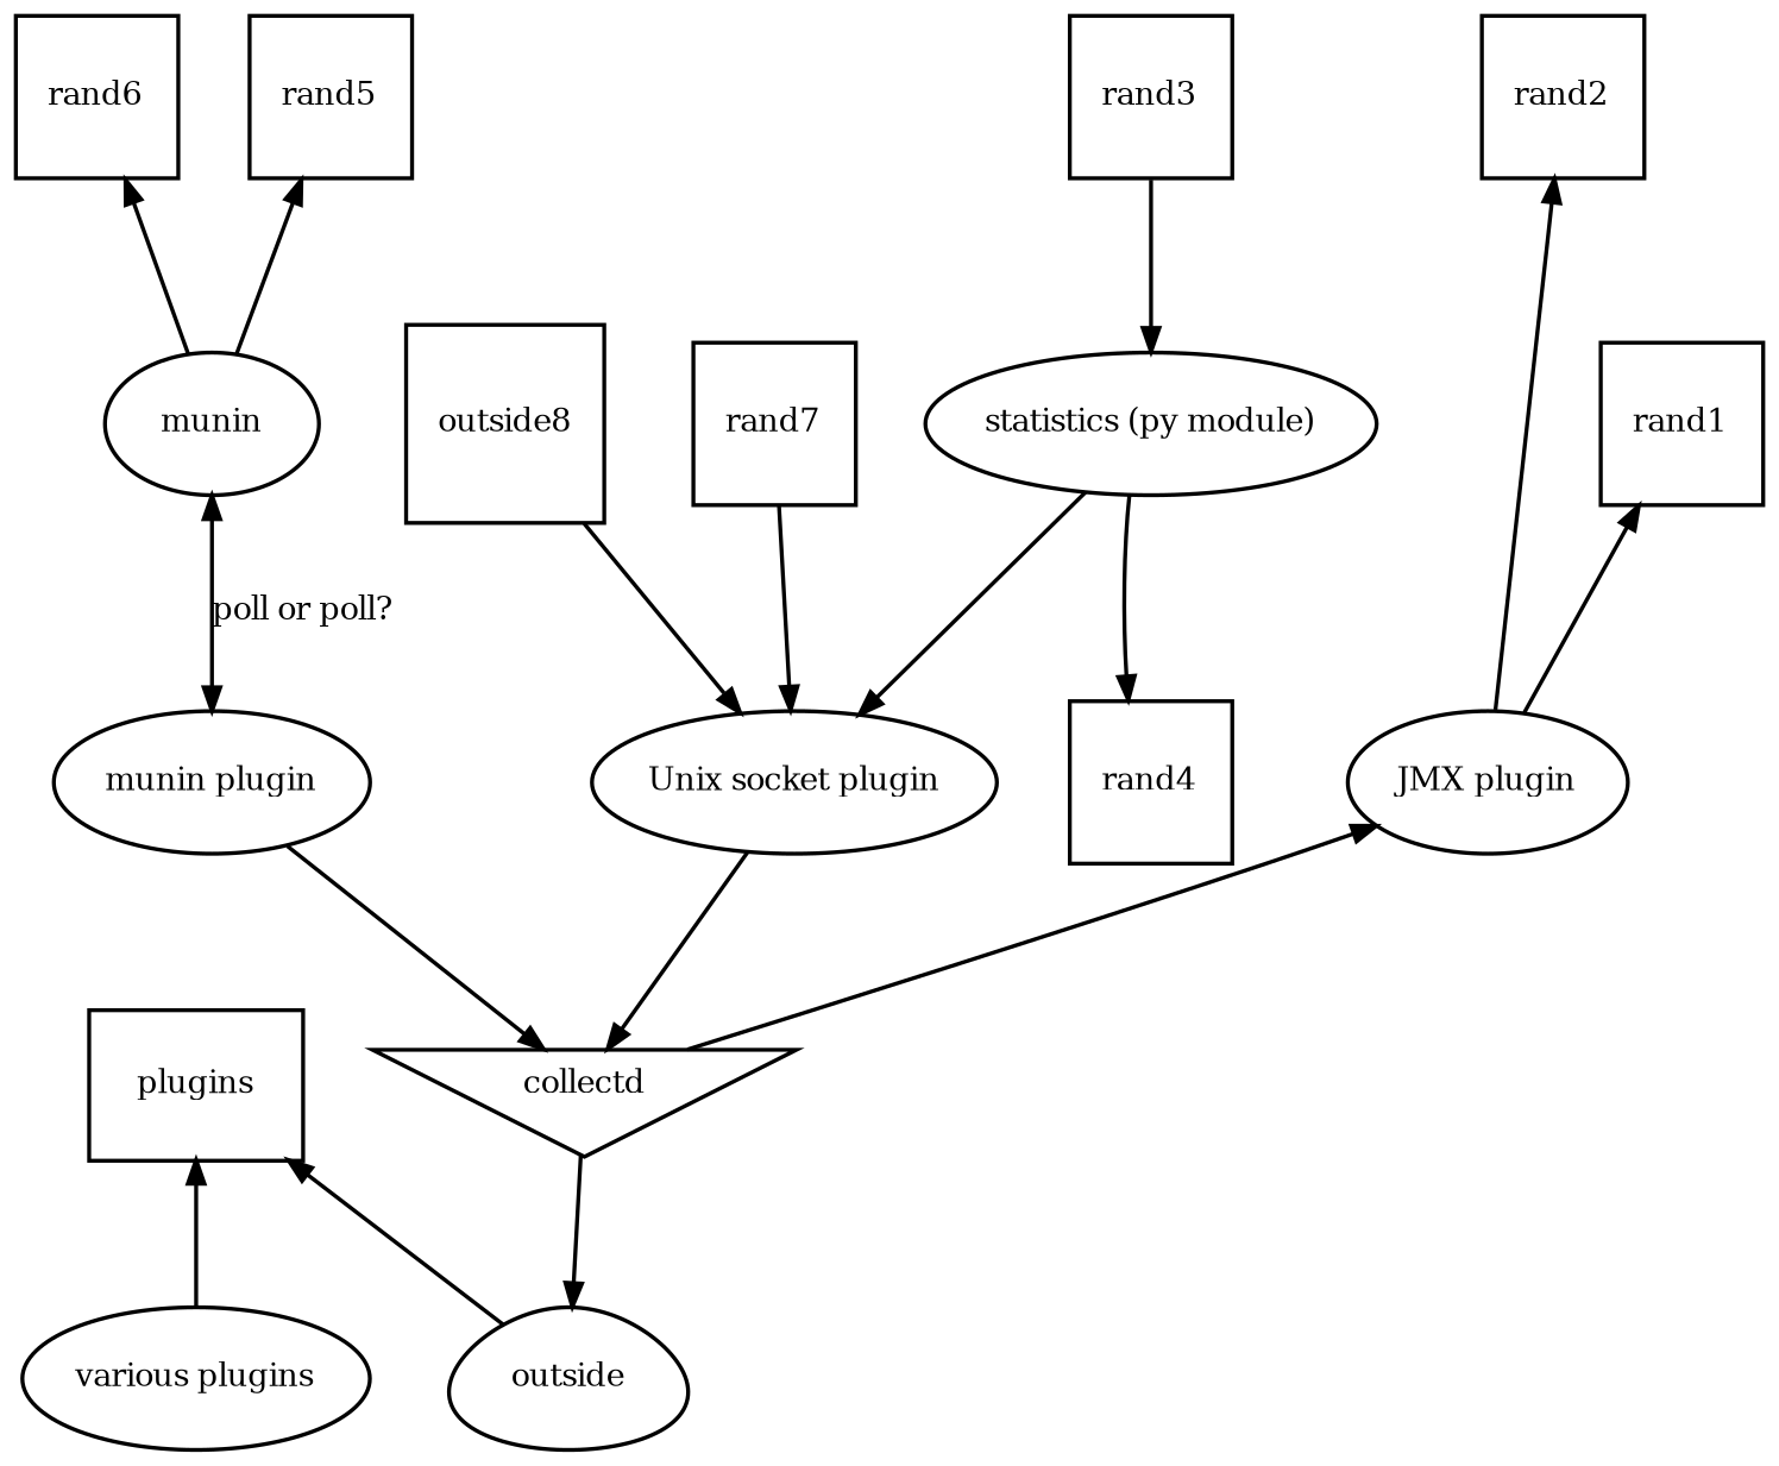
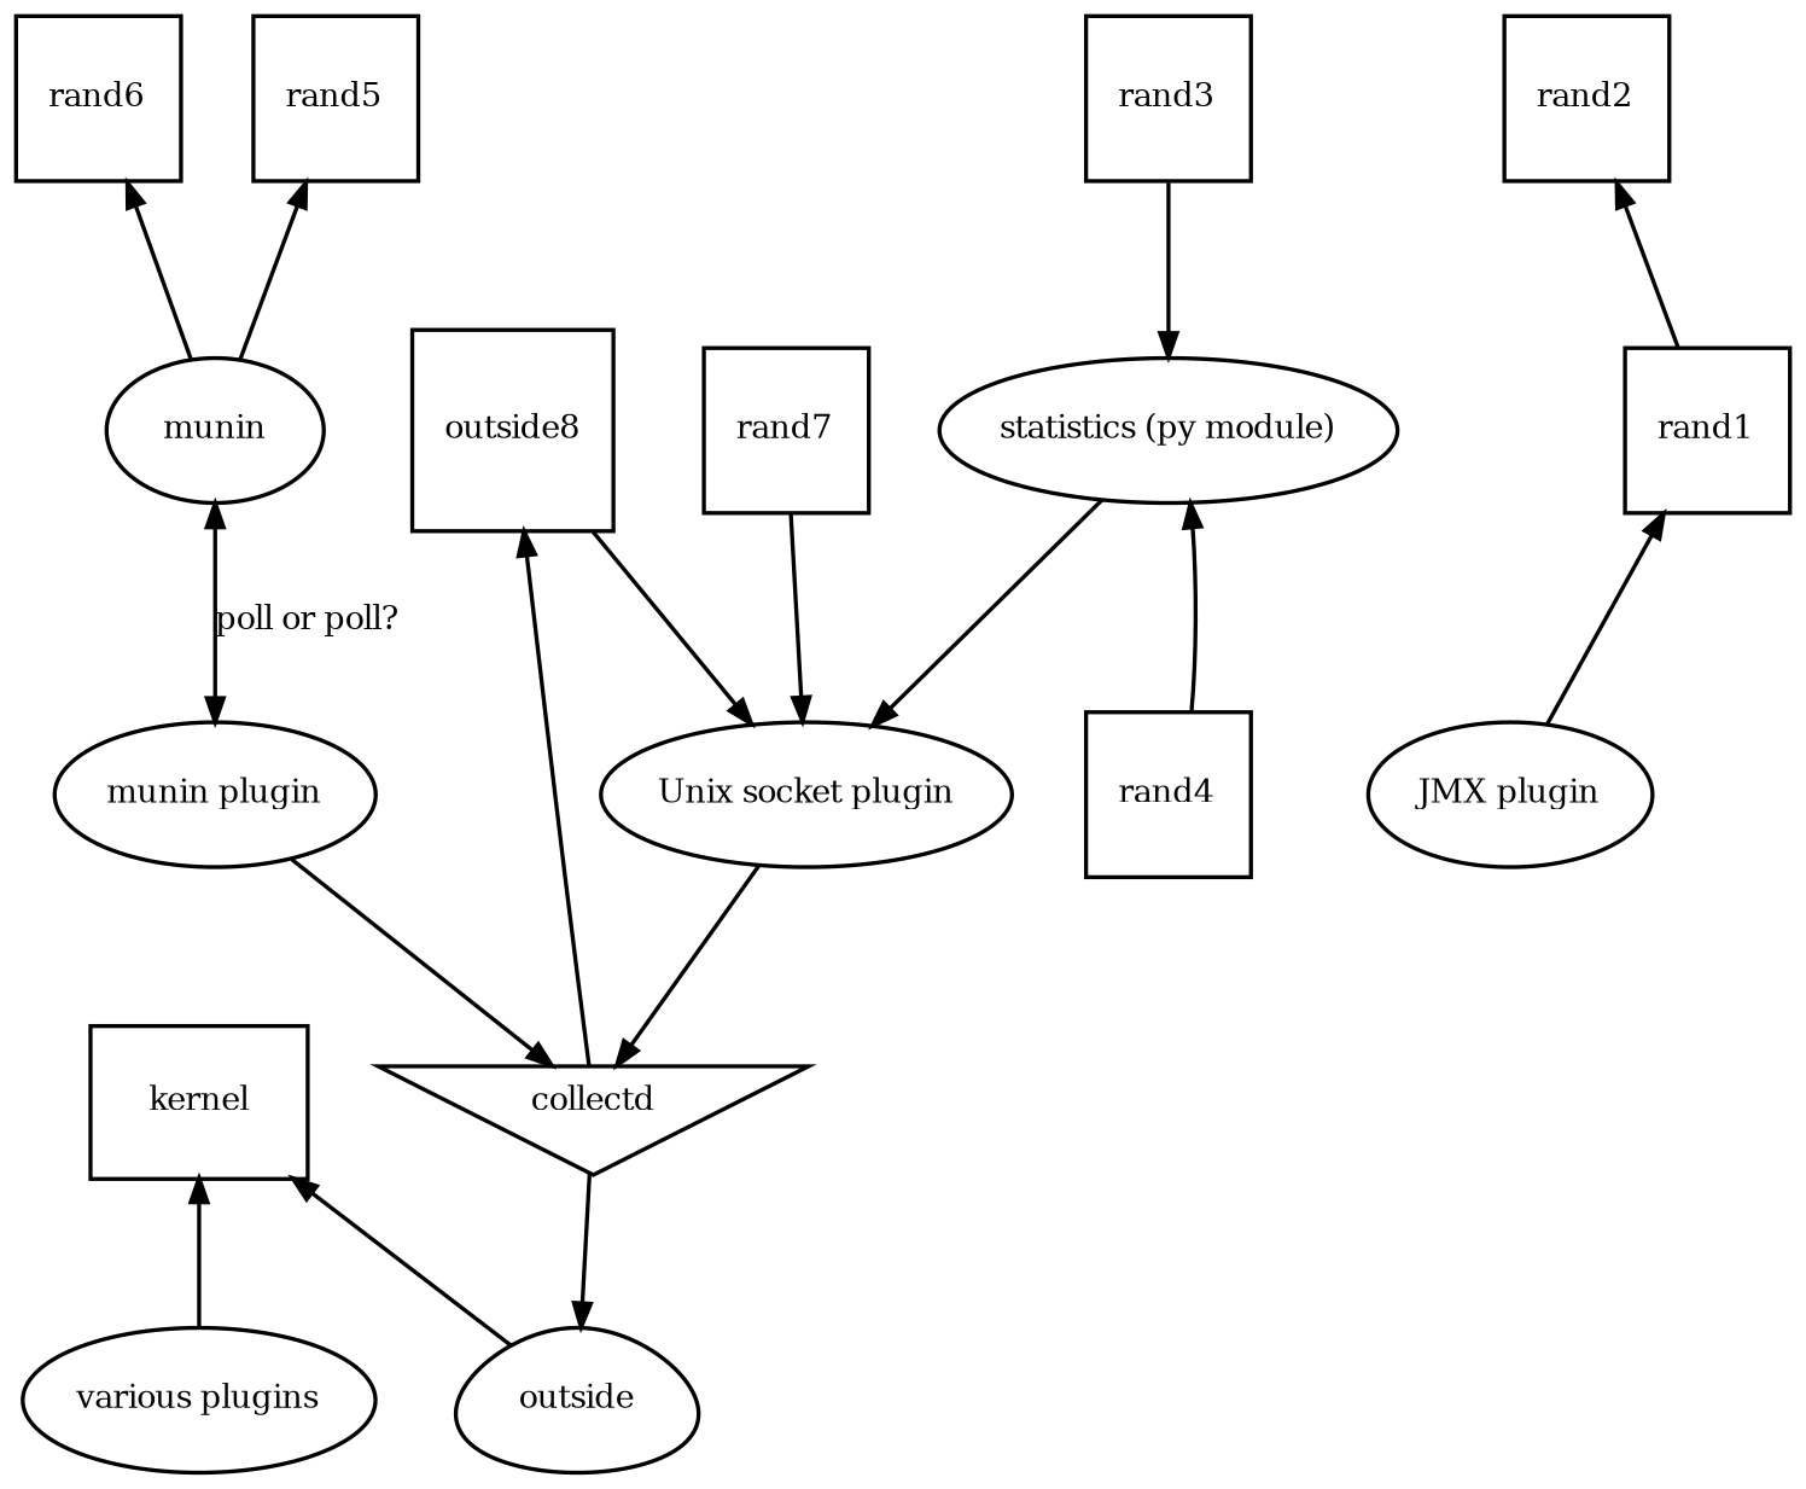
  digraph {
    ordering=out
    node [fontsize=8 shape=square]
    edge [arrowsize=0.6 fontsize=8]
-   kernel [shape=record label=plugins]
+   kernel [shape=record]
    n2 [label="various plugins" shape=""]
    outside [shape=egg]
    n4 [label="munin plugin" shape=""]
    collectd [shape=invtriangle]
    munin [shape=""]
    n7 [label="Unix socket plugin" shape=""]
    n8 [label="JMX plugin" shape=""]
    n9 [label="statistics (py module)" shape=""]
    rand1
    rand2
    rand3
    rand4
    rand5
    rand6
    rand7
    n17 [label=outside8]
    kernel -> n2 [dir=back]
    kernel -> outside [dir=back]
    n4 -> collectd
    collectd -> outside
    munin -> n4 [dir=both label="poll or poll?"]
    n7 -> collectd
-   n8 -> collectd [dir=back]
+   n17 -> collectd [dir=back]
    n9 -> n7
    rand1 -> n8 [dir=back]
-   rand2 -> n8 [dir=back]
+   rand2 -> rand1 [dir=back]
    rand3 -> n9
-   n9 -> rand4
+   rand4 -> n9
    rand5 -> munin [dir=back]
    rand6 -> munin [dir=back]
    rand7 -> n7
    n17 -> n7
  }
